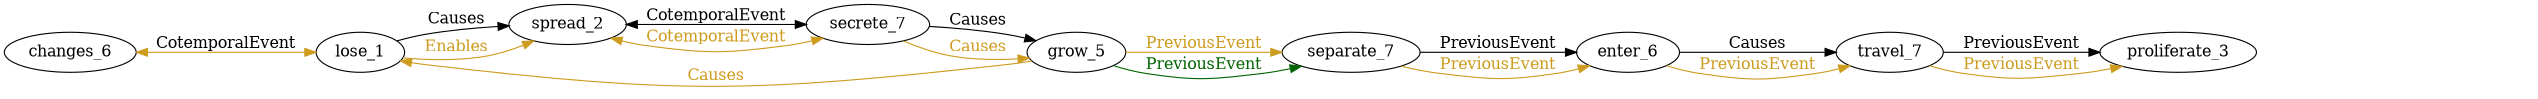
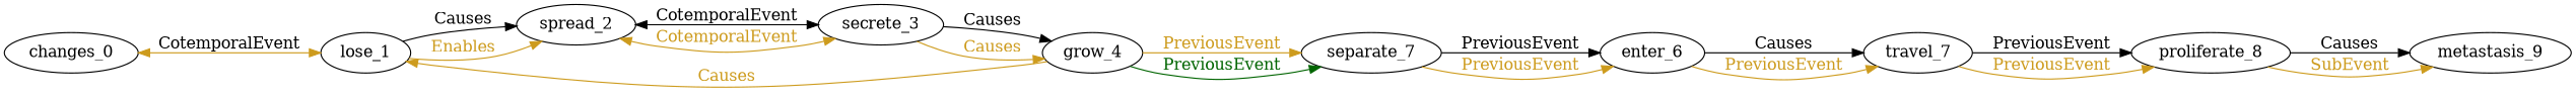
  digraph {
    rankdir=LR
    edge [color=goldenrod3 fontcolor=goldenrod3]
-   n1 [label=changes_6]
+   n1 [label=changes_0]
    n2 [label=lose_1]
    n3 [label=spread_2]
-   n4 [label=secrete_7]
-   n5 [label=grow_5]
+   n4 [label=secrete_3]
+   n5 [label=grow_4]
    n6 [label=separate_7]
    n7 [label=enter_6]
    n8 [label=travel_7]
-   n9 [label=proliferate_3]
+   n9 [label=proliferate_8]
+   n10 [label=metastasis_9]
    n1 -> n2 [dir=both fontcolor=black label=CotemporalEvent]
    n2 -> n3 [color=Black fontcolor=black label=Causes]
    n2 -> n3 [label=Enables]
    n3 -> n4 [color=Black dir=both fontcolor=black label=CotemporalEvent]
    n3 -> n4 [dir=both label=CotemporalEvent]
    n4 -> n5 [color=Black fontcolor=black label=Causes]
    n4 -> n5 [label=Causes]
    n5 -> n2 [label=Causes]
    n5 -> n6 [label=PreviousEvent]
    n5 -> n6 [color=darkgreen fontcolor=darkgreen label=PreviousEvent]
    n6 -> n7 [color=Black fontcolor=black label=PreviousEvent]
    n6 -> n7 [label=PreviousEvent]
    n7 -> n8 [color=Black fontcolor=black label=Causes]
    n7 -> n8 [label=PreviousEvent]
    n8 -> n9 [color=Black fontcolor=black label=PreviousEvent]
    n8 -> n9 [label=PreviousEvent]
+   n9 -> n10 [color=Black fontcolor=black label=Causes]
+   n9 -> n10 [label=SubEvent]
  }
